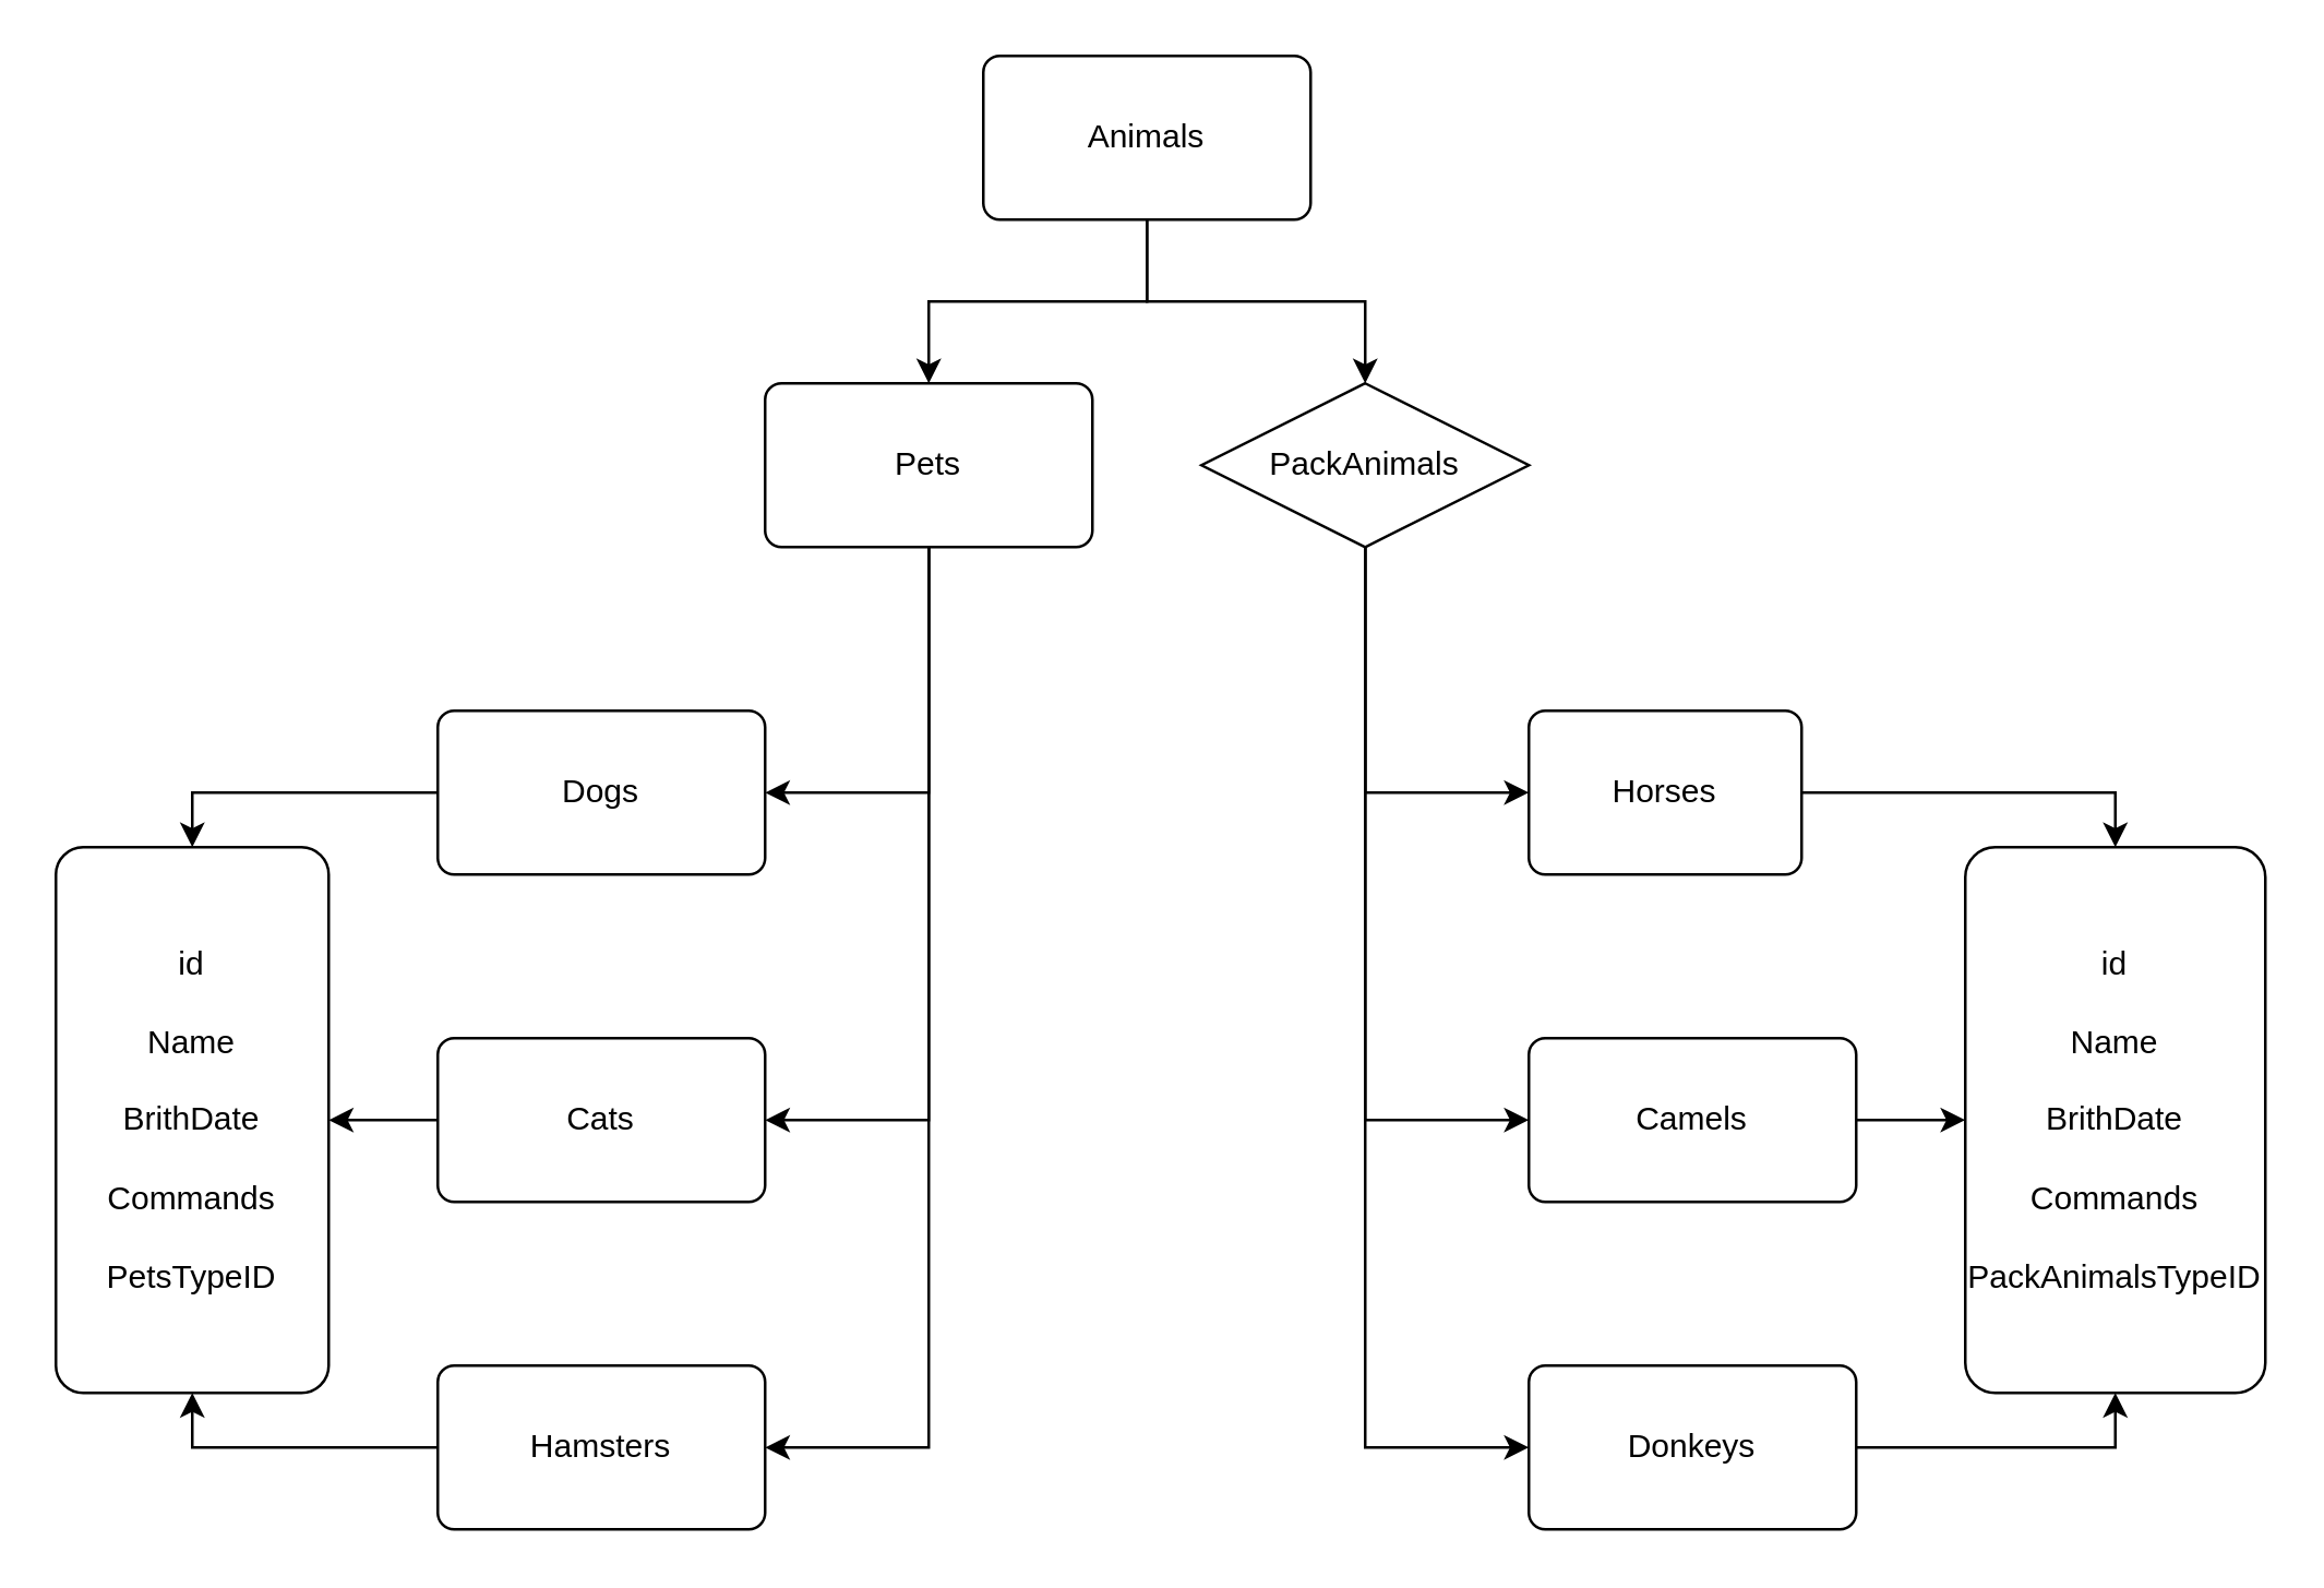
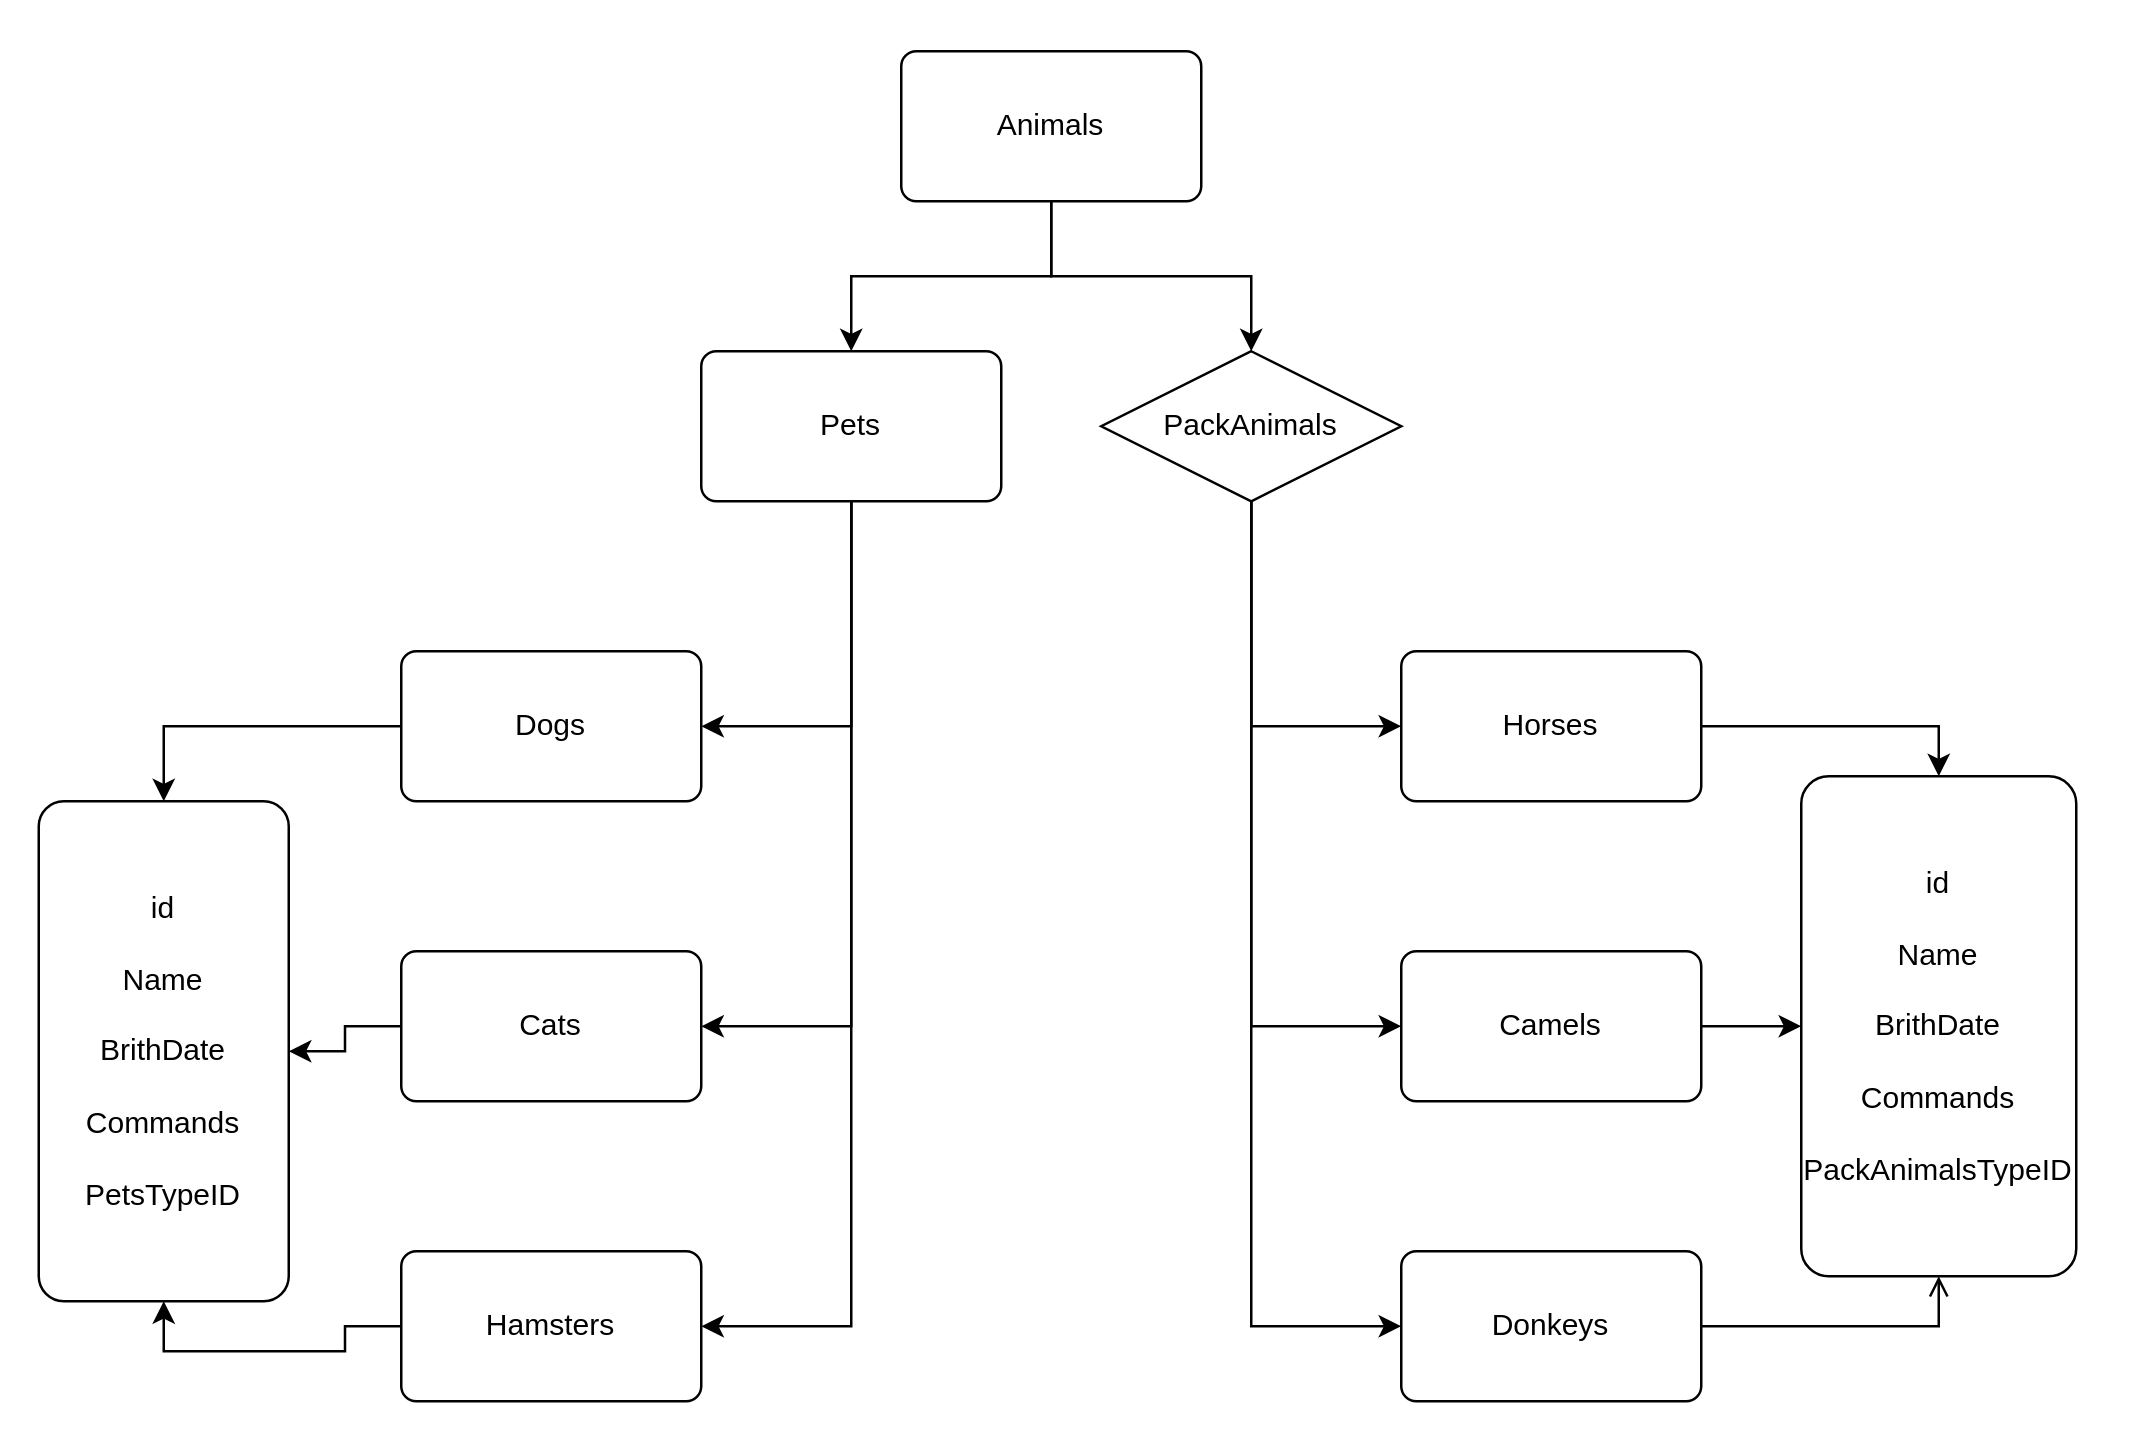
  <mxCell id="0" />
  <mxCell id="1" parent="0" />
  <mxCell id="2" style="edgeStyle=orthogonalEdgeStyle;rounded=0;orthogonalLoop=1;jettySize=auto;html=1;entryX=0.5;entryY=0;entryDx=0;entryDy=0;" edge="1" parent="1" source="4" target="8"><mxGeometry relative="1" as="geometry" /></mxCell>
  <mxCell id="3" style="edgeStyle=orthogonalEdgeStyle;rounded=0;orthogonalLoop=1;jettySize=auto;html=1;entryX=0.5;entryY=0;entryDx=0;entryDy=0;" edge="1" parent="1" source="4" target="12"><mxGeometry relative="1" as="geometry" /></mxCell>
  <mxCell id="4" value="Animals" style="rounded=1;arcSize=10;whiteSpace=wrap;html=1;align=center;" vertex="1" parent="1"><mxGeometry x="360" y="20" width="120" height="60" as="geometry" /></mxCell>
  <mxCell id="5" style="edgeStyle=orthogonalEdgeStyle;rounded=0;orthogonalLoop=1;jettySize=auto;html=1;entryX=1;entryY=0.5;entryDx=0;entryDy=0;" edge="1" parent="1" source="8" target="14"><mxGeometry relative="1" as="geometry" /></mxCell>
  <mxCell id="6" style="edgeStyle=orthogonalEdgeStyle;rounded=0;orthogonalLoop=1;jettySize=auto;html=1;entryX=1;entryY=0.5;entryDx=0;entryDy=0;" edge="1" parent="1" source="8" target="16"><mxGeometry relative="1" as="geometry" /></mxCell>
  <mxCell id="7" style="edgeStyle=orthogonalEdgeStyle;rounded=0;orthogonalLoop=1;jettySize=auto;html=1;entryX=1;entryY=0.5;entryDx=0;entryDy=0;" edge="1" parent="1" source="8" target="18"><mxGeometry relative="1" as="geometry" /></mxCell>
  <mxCell id="8" value="Pets" style="rounded=1;arcSize=10;whiteSpace=wrap;html=1;align=center;" vertex="1" parent="1"><mxGeometry x="280" y="140" width="120" height="60" as="geometry" /></mxCell>
  <mxCell id="9" style="edgeStyle=orthogonalEdgeStyle;rounded=0;orthogonalLoop=1;jettySize=auto;html=1;entryX=0;entryY=0.5;entryDx=0;entryDy=0;" edge="1" parent="1" source="12" target="20"><mxGeometry relative="1" as="geometry" /></mxCell>
  <mxCell id="10" style="edgeStyle=orthogonalEdgeStyle;rounded=0;orthogonalLoop=1;jettySize=auto;html=1;entryX=0;entryY=0.5;entryDx=0;entryDy=0;" edge="1" parent="1" source="12" target="22"><mxGeometry relative="1" as="geometry" /></mxCell>
  <mxCell id="11" style="edgeStyle=orthogonalEdgeStyle;rounded=0;orthogonalLoop=1;jettySize=auto;html=1;entryX=0;entryY=0.5;entryDx=0;entryDy=0;" edge="1" parent="1" source="12" target="24"><mxGeometry relative="1" as="geometry" /></mxCell>
  <mxCell id="12" value="PackAnimals" style="rhombus;arcSize=10;whiteSpace=wrap;html=1;align=center;" vertex="1" parent="1"><mxGeometry x="440" y="140" width="120" height="60" as="geometry" /></mxCell>
  <mxCell id="13" style="edgeStyle=orthogonalEdgeStyle;rounded=0;orthogonalLoop=1;jettySize=auto;html=1;entryX=0.5;entryY=0;entryDx=0;entryDy=0;" edge="1" parent="1" source="14" target="25"><mxGeometry relative="1" as="geometry" /></mxCell>
  <mxCell id="14" value="Dogs" style="rounded=1;arcSize=10;whiteSpace=wrap;html=1;align=center;" vertex="1" parent="1"><mxGeometry x="160" y="260" width="120" height="60" as="geometry" /></mxCell>
  <mxCell id="15" style="edgeStyle=orthogonalEdgeStyle;rounded=0;orthogonalLoop=1;jettySize=auto;html=1;entryX=1;entryY=0.5;entryDx=0;entryDy=0;" edge="1" parent="1" source="16" target="25"><mxGeometry relative="1" as="geometry" /></mxCell>
  <mxCell id="16" value="Cats" style="rounded=1;arcSize=10;whiteSpace=wrap;html=1;align=center;" vertex="1" parent="1"><mxGeometry x="160" y="380" width="120" height="60" as="geometry" /></mxCell>
  <mxCell id="17" style="edgeStyle=orthogonalEdgeStyle;rounded=0;orthogonalLoop=1;jettySize=auto;html=1;entryX=0.5;entryY=1;entryDx=0;entryDy=0;" edge="1" parent="1" source="18" target="25"><mxGeometry relative="1" as="geometry" /></mxCell>
  <mxCell id="18" value="Hamsters" style="rounded=1;arcSize=10;whiteSpace=wrap;html=1;align=center;" vertex="1" parent="1"><mxGeometry x="160" y="500" width="120" height="60" as="geometry" /></mxCell>
  <mxCell id="19" style="edgeStyle=orthogonalEdgeStyle;rounded=0;orthogonalLoop=1;jettySize=auto;html=1;entryX=0.5;entryY=0;entryDx=0;entryDy=0;" edge="1" parent="1" source="20" target="26"><mxGeometry relative="1" as="geometry" /></mxCell>
- <mxCell id="20" value="Horses" style="rounded=1;arcSize=10;whiteSpace=wrap;html=1;align=center;" vertex="1" parent="1"><mxGeometry x="560" y="260" width="100" height="60" as="geometry" /></mxCell>
+ <mxCell id="20" value="Horses" style="rounded=1;arcSize=10;whiteSpace=wrap;html=1;align=center;" vertex="1" parent="1"><mxGeometry x="560" y="260" width="120" height="60" as="geometry" /></mxCell>
  <mxCell id="21" style="edgeStyle=orthogonalEdgeStyle;rounded=0;orthogonalLoop=1;jettySize=auto;html=1;entryX=0;entryY=0.5;entryDx=0;entryDy=0;" edge="1" parent="1" source="22" target="26"><mxGeometry relative="1" as="geometry" /></mxCell>
  <mxCell id="22" value="Camels" style="rounded=1;arcSize=10;whiteSpace=wrap;html=1;align=center;" vertex="1" parent="1"><mxGeometry x="560" y="380" width="120" height="60" as="geometry" /></mxCell>
- <mxCell id="23" style="edgeStyle=orthogonalEdgeStyle;rounded=0;orthogonalLoop=1;jettySize=auto;html=1;entryX=0.5;entryY=1;entryDx=0;entryDy=0;" edge="1" parent="1" source="24" target="26"><mxGeometry relative="1" as="geometry" /></mxCell>
+ <mxCell id="23" style="edgeStyle=orthogonalEdgeStyle;rounded=0;orthogonalLoop=1;jettySize=auto;html=1;entryX=0.5;entryY=1;entryDx=0;entryDy=0;endArrow=open;" edge="1" parent="1" source="24" target="26"><mxGeometry relative="1" as="geometry" /></mxCell>
  <mxCell id="24" value="Donkeys" style="rounded=1;arcSize=10;whiteSpace=wrap;html=1;align=center;" vertex="1" parent="1"><mxGeometry x="560" y="500" width="120" height="60" as="geometry" /></mxCell>
- <mxCell id="25" value="id&lt;div&gt;&lt;br&gt;&lt;div&gt;Name&lt;/div&gt;&lt;div&gt;&lt;br&gt;&lt;/div&gt;&lt;div&gt;BrithDate&lt;/div&gt;&lt;div&gt;&lt;br&gt;&lt;/div&gt;&lt;div&gt;Commands&lt;/div&gt;&lt;div&gt;&lt;br&gt;&lt;/div&gt;&lt;div&gt;PetsTypeID&lt;/div&gt;&lt;/div&gt;" style="rounded=1;arcSize=10;whiteSpace=wrap;html=1;align=center;" vertex="1" parent="1"><mxGeometry x="20" y="310" width="100" height="200" as="geometry" /></mxCell>
+ <mxCell id="25" value="id&lt;div&gt;&lt;br&gt;&lt;div&gt;Name&lt;/div&gt;&lt;div&gt;&lt;br&gt;&lt;/div&gt;&lt;div&gt;BrithDate&lt;/div&gt;&lt;div&gt;&lt;br&gt;&lt;/div&gt;&lt;div&gt;Commands&lt;/div&gt;&lt;div&gt;&lt;br&gt;&lt;/div&gt;&lt;div&gt;PetsTypeID&lt;/div&gt;&lt;/div&gt;" style="rounded=1;arcSize=10;whiteSpace=wrap;html=1;align=center;" vertex="1" parent="1"><mxGeometry x="15" y="320" width="100" height="200" as="geometry" /></mxCell>
  <mxCell id="26" value="id&lt;div&gt;&lt;br&gt;&lt;div&gt;Name&lt;/div&gt;&lt;div&gt;&lt;br&gt;&lt;/div&gt;&lt;div&gt;BrithDate&lt;/div&gt;&lt;div&gt;&lt;br&gt;&lt;/div&gt;&lt;div&gt;Commands&lt;/div&gt;&lt;div&gt;&lt;br&gt;&lt;/div&gt;&lt;div&gt;PackAnimals&lt;span style=&quot;background-color: initial;&quot;&gt;TypeID&lt;/span&gt;&lt;/div&gt;&lt;/div&gt;" style="rounded=1;arcSize=10;whiteSpace=wrap;html=1;align=center;" vertex="1" parent="1"><mxGeometry x="720" y="310" width="110" height="200" as="geometry" /></mxCell>
